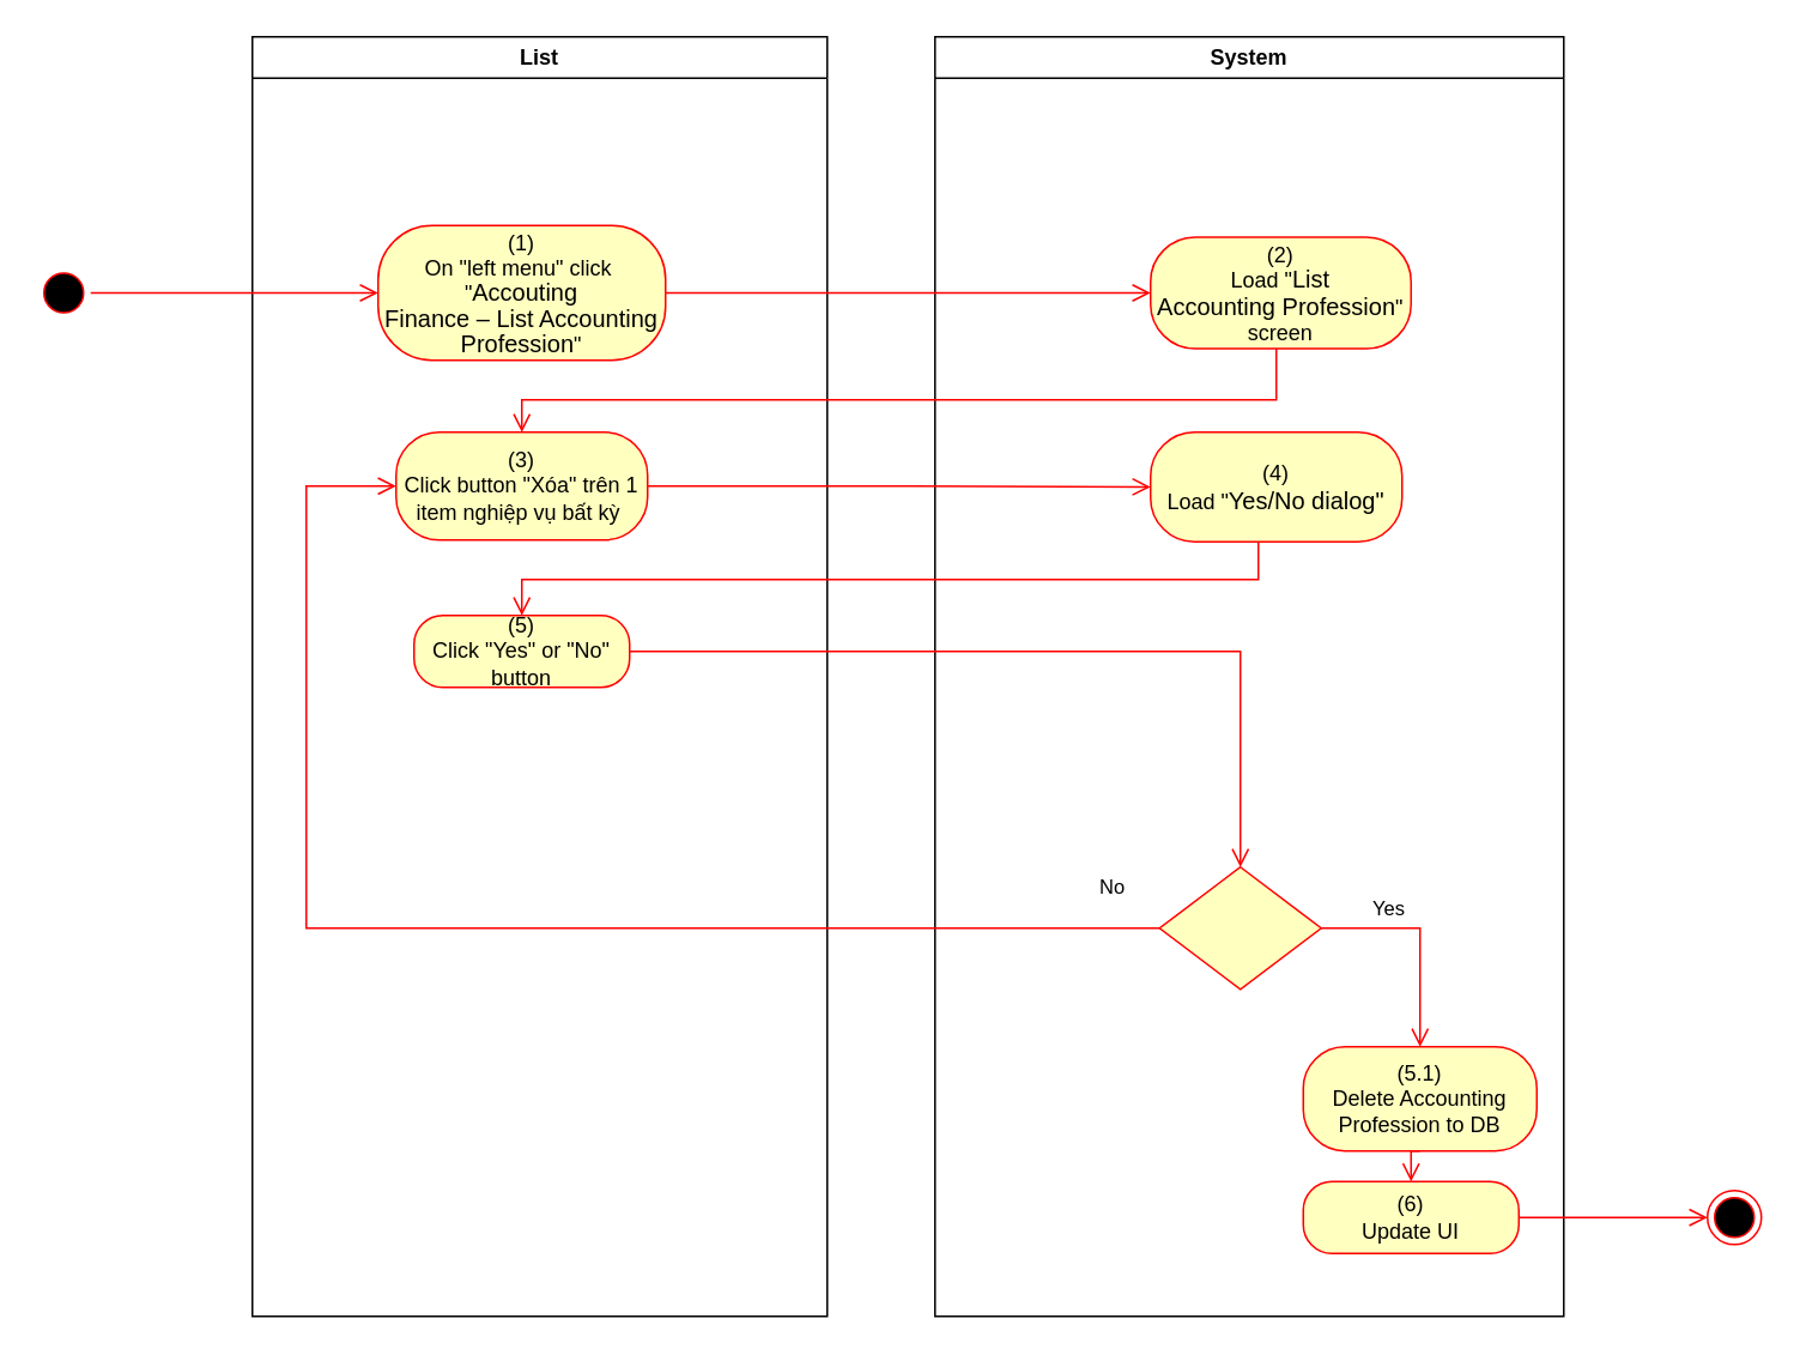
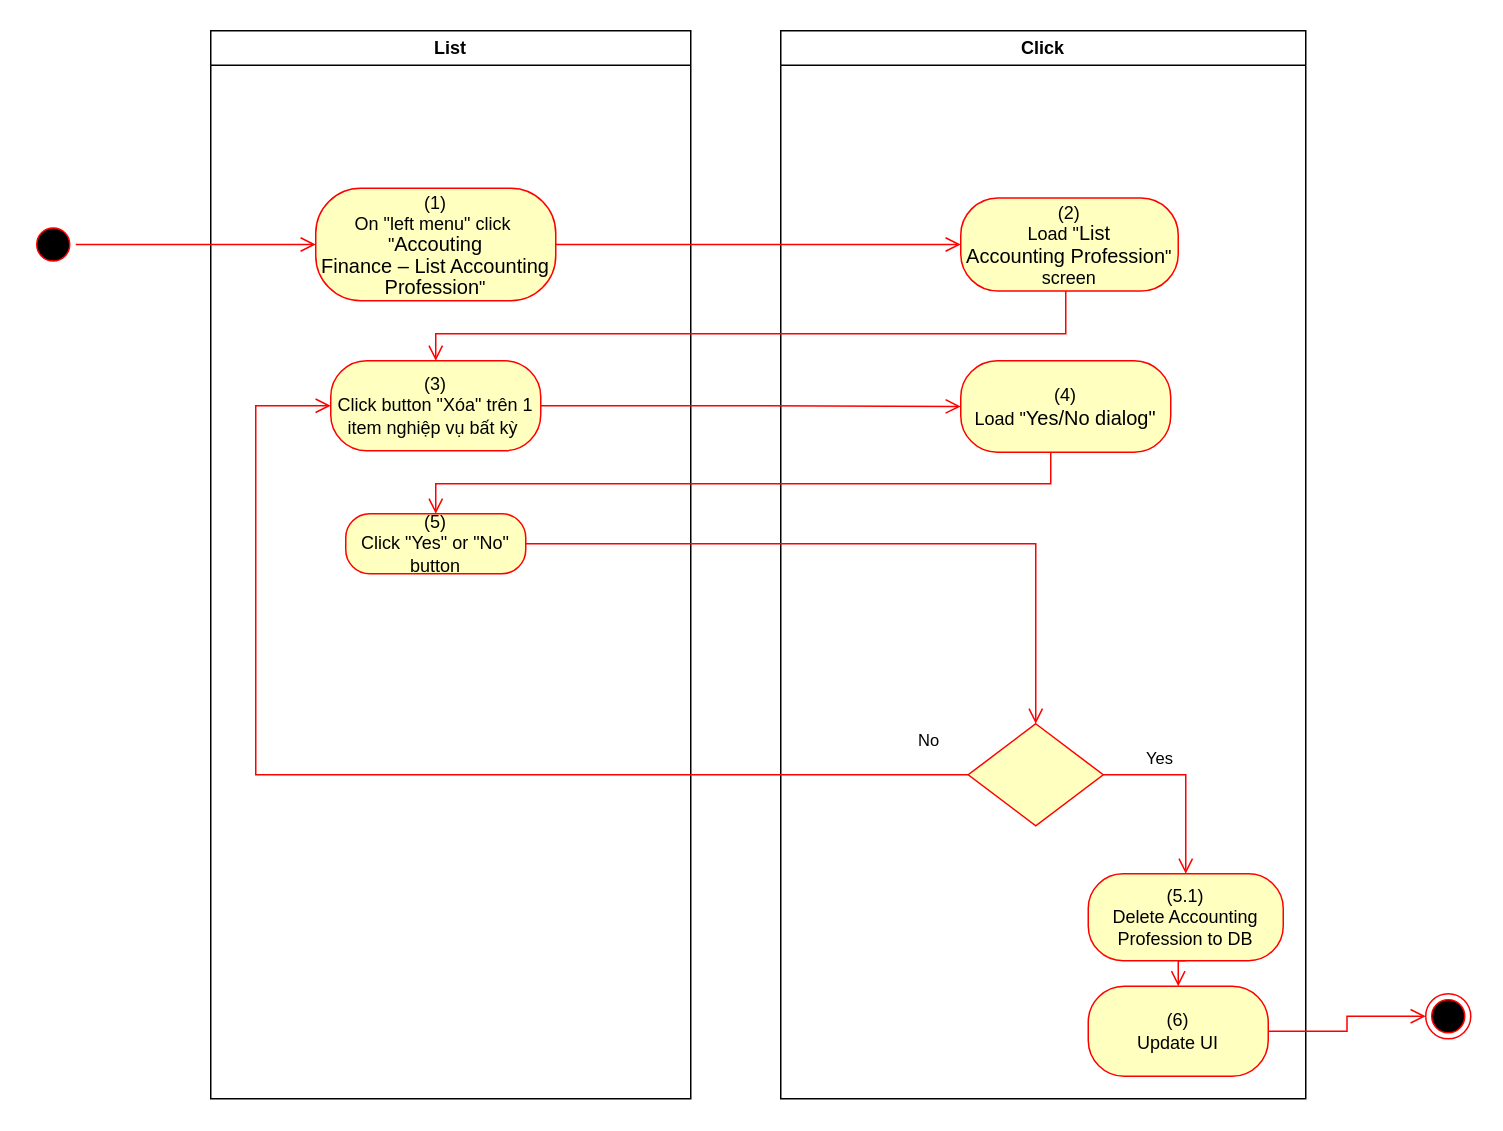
  <mxCell id="0" />
  <mxCell id="1" parent="0" />
  <mxCell id="2" value="List" style="swimlane;whiteSpace=wrap" parent="1" vertex="1"><mxGeometry x="140" y="20" width="320" height="712" as="geometry"><mxRectangle x="120" y="128" width="60" height="23" as="alternateBounds" /></mxGeometry></mxCell>
  <mxCell id="3" value="(1)&lt;br style=&quot;padding: 0px ; margin: 0px&quot;&gt;On &quot;left menu&quot; click&amp;nbsp;&lt;br style=&quot;padding: 0px ; margin: 0px&quot;&gt;&quot;&lt;span lang=&quot;EN-GB&quot; style=&quot;font-size: 10pt ; line-height: 14.267px ; font-family: &amp;#34;arial&amp;#34; , sans-serif&quot;&gt;Accouting&lt;br&gt;Finance – List Accounting Profession&lt;/span&gt;&quot;" style="rounded=1;whiteSpace=wrap;html=1;arcSize=40;fontColor=#000000;fillColor=#ffffc0;strokeColor=#ff0000;" parent="2" vertex="1"><mxGeometry x="70" y="105" width="160" height="75" as="geometry" /></mxCell>
  <mxCell id="4" value="(3)&lt;br&gt;Click button &quot;Xóa&quot; trên 1 item nghiệp vụ bất kỳ&amp;nbsp;" style="rounded=1;whiteSpace=wrap;html=1;arcSize=40;fontColor=#000000;fillColor=#ffffc0;strokeColor=#ff0000;" parent="2" vertex="1"><mxGeometry x="80" y="220" width="140" height="60" as="geometry" /></mxCell>
  <mxCell id="5" value="(5)&lt;br&gt;Click &quot;Yes&quot; or &quot;No&quot; button" style="rounded=1;whiteSpace=wrap;html=1;arcSize=40;fontColor=#000000;fillColor=#ffffc0;strokeColor=#ff0000;" parent="2" vertex="1"><mxGeometry x="90" y="322" width="120" height="40" as="geometry" /></mxCell>
- <mxCell id="6" value="System" style="swimlane;whiteSpace=wrap;startSize=23;" parent="1" vertex="1"><mxGeometry x="520" y="20" width="350" height="712" as="geometry" /></mxCell>
+ <mxCell id="6" value="Click" style="swimlane;whiteSpace=wrap;startSize=23;" parent="1" vertex="1"><mxGeometry x="520" y="20" width="350" height="712" as="geometry" /></mxCell>
  <mxCell id="7" value="(2)&lt;br&gt;Load &quot;&lt;span lang=&quot;EN-GB&quot; style=&quot;font-size: 10pt ; line-height: 14.267px ; font-family: &amp;#34;arial&amp;#34; , sans-serif&quot;&gt;List&lt;br&gt;Accounting Profession&lt;/span&gt;&quot; screen" style="rounded=1;whiteSpace=wrap;html=1;arcSize=40;fontColor=#000000;fillColor=#ffffc0;strokeColor=#ff0000;" parent="6" vertex="1"><mxGeometry x="120" y="111.5" width="145" height="62" as="geometry" /></mxCell>
  <mxCell id="8" value="" style="rhombus;whiteSpace=wrap;html=1;fillColor=#ffffc0;strokeColor=#ff0000;" parent="6" vertex="1"><mxGeometry x="125" y="462" width="90" height="68" as="geometry" /></mxCell>
  <mxCell id="9" value="Yes" style="edgeStyle=orthogonalEdgeStyle;html=1;align=left;verticalAlign=top;endArrow=open;endSize=8;strokeColor=#ff0000;rounded=0;exitX=1;exitY=0.5;exitDx=0;exitDy=0;" parent="6" source="8" target="10" edge="1"><mxGeometry x="-0.549" y="24" relative="1" as="geometry"><mxPoint x="170" y="552" as="targetPoint" /><mxPoint as="offset" /></mxGeometry></mxCell>
  <mxCell id="10" value="(5.1)&lt;br&gt;Delete Accounting Profession to DB" style="rounded=1;whiteSpace=wrap;html=1;arcSize=40;fontColor=#000000;fillColor=#ffffc0;strokeColor=#ff0000;" parent="6" vertex="1"><mxGeometry x="205" y="562" width="130" height="58" as="geometry" /></mxCell>
- <mxCell id="11" value="(6)&lt;br&gt;Update UI" style="rounded=1;whiteSpace=wrap;html=1;arcSize=40;fontColor=#000000;fillColor=#ffffc0;strokeColor=#ff0000;" parent="6" vertex="1"><mxGeometry x="205" y="637" width="120" height="40" as="geometry" /></mxCell>
+ <mxCell id="11" value="(6)&lt;br&gt;Update UI" style="rounded=1;whiteSpace=wrap;html=1;arcSize=40;fontColor=#000000;fillColor=#ffffc0;strokeColor=#ff0000;" parent="6" vertex="1"><mxGeometry x="205" y="637" width="120" height="60" as="geometry" /></mxCell>
  <mxCell id="12" value="" style="edgeStyle=orthogonalEdgeStyle;html=1;verticalAlign=bottom;endArrow=open;endSize=8;strokeColor=#ff0000;rounded=0;exitX=0.5;exitY=1;exitDx=0;exitDy=0;entryX=0.5;entryY=0;entryDx=0;entryDy=0;" parent="6" source="10" target="11" edge="1"><mxGeometry relative="1" as="geometry"><mxPoint x="170" y="642" as="targetPoint" /></mxGeometry></mxCell>
  <mxCell id="13" value="(4)&lt;br&gt;Load &quot;&lt;font face=&quot;arial, sans-serif&quot;&gt;&lt;span style=&quot;font-size: 13.333px&quot;&gt;Yes/No dialog&quot;&lt;/span&gt;&lt;/font&gt;" style="rounded=1;whiteSpace=wrap;html=1;arcSize=40;fontColor=#000000;fillColor=#ffffc0;strokeColor=#ff0000;" parent="6" vertex="1"><mxGeometry x="120" y="220" width="140" height="61" as="geometry" /></mxCell>
  <mxCell id="14" value="" style="ellipse;html=1;shape=startState;fillColor=#000000;strokeColor=#ff0000;" parent="1" vertex="1"><mxGeometry x="20" y="147.5" width="30" height="30" as="geometry" /></mxCell>
  <mxCell id="15" value="" style="edgeStyle=orthogonalEdgeStyle;html=1;verticalAlign=bottom;endArrow=open;endSize=8;strokeColor=#ff0000;rounded=0;entryX=0;entryY=0.5;entryDx=0;entryDy=0;" parent="1" source="14" target="3" edge="1"><mxGeometry relative="1" as="geometry"><mxPoint x="200" y="145" as="targetPoint" /></mxGeometry></mxCell>
  <mxCell id="16" value="" style="edgeStyle=orthogonalEdgeStyle;html=1;verticalAlign=bottom;endArrow=open;endSize=8;strokeColor=#ff0000;rounded=0;entryX=0;entryY=0.5;entryDx=0;entryDy=0;" parent="1" source="3" target="7" edge="1"><mxGeometry relative="1" as="geometry"><mxPoint x="600" y="163" as="targetPoint" /></mxGeometry></mxCell>
  <mxCell id="17" value="" style="edgeStyle=orthogonalEdgeStyle;html=1;verticalAlign=bottom;endArrow=open;endSize=8;strokeColor=#ff0000;rounded=0;entryX=0.5;entryY=0;entryDx=0;entryDy=0;" parent="1" source="7" target="4" edge="1"><mxGeometry relative="1" as="geometry"><mxPoint x="685" y="242" as="targetPoint" /><Array as="points"><mxPoint x="710" y="222" /><mxPoint x="290" y="222" /></Array></mxGeometry></mxCell>
  <mxCell id="18" value="" style="ellipse;html=1;shape=endState;fillColor=#000000;strokeColor=#ff0000;" parent="1" vertex="1"><mxGeometry x="950" y="662" width="30" height="30" as="geometry" /></mxCell>
  <mxCell id="19" value="" style="edgeStyle=orthogonalEdgeStyle;html=1;verticalAlign=bottom;endArrow=open;endSize=8;strokeColor=#ff0000;rounded=0;exitX=1;exitY=0.5;exitDx=0;exitDy=0;entryX=0;entryY=0.5;entryDx=0;entryDy=0;" parent="1" source="11" target="18" edge="1"><mxGeometry relative="1" as="geometry"><mxPoint x="820" y="652" as="targetPoint" /><mxPoint x="820" y="592" as="sourcePoint" /></mxGeometry></mxCell>
  <mxCell id="20" value="" style="edgeStyle=orthogonalEdgeStyle;html=1;verticalAlign=bottom;endArrow=open;endSize=8;strokeColor=#ff0000;rounded=0;entryX=0;entryY=0.5;entryDx=0;entryDy=0;" parent="1" source="4" target="13" edge="1"><mxGeometry relative="1" as="geometry"><mxPoint x="280" y="355" as="targetPoint" /></mxGeometry></mxCell>
  <mxCell id="21" value="" style="edgeStyle=orthogonalEdgeStyle;html=1;verticalAlign=bottom;endArrow=open;endSize=8;strokeColor=#ff0000;rounded=0;entryX=0.5;entryY=0;entryDx=0;entryDy=0;" parent="1" source="13" target="5" edge="1"><mxGeometry relative="1" as="geometry"><mxPoint x="690" y="352" as="targetPoint" /><Array as="points"><mxPoint x="700" y="322" /><mxPoint x="290" y="322" /></Array></mxGeometry></mxCell>
  <mxCell id="22" value="" style="edgeStyle=orthogonalEdgeStyle;html=1;verticalAlign=bottom;endArrow=open;endSize=8;strokeColor=#ff0000;rounded=0;entryX=0.5;entryY=0;entryDx=0;entryDy=0;" parent="1" source="5" target="8" edge="1"><mxGeometry relative="1" as="geometry"><mxPoint x="700" y="442" as="targetPoint" /></mxGeometry></mxCell>
  <mxCell id="23" value="No" style="edgeStyle=orthogonalEdgeStyle;html=1;align=left;verticalAlign=bottom;endArrow=open;endSize=8;strokeColor=#ff0000;rounded=0;entryX=0;entryY=0.5;entryDx=0;entryDy=0;exitX=0;exitY=0.5;exitDx=0;exitDy=0;" parent="1" source="8" target="4" edge="1"><mxGeometry x="-0.909" y="-14" relative="1" as="geometry"><mxPoint x="590" y="572" as="targetPoint" /><Array as="points"><mxPoint x="170" y="516" /><mxPoint x="170" y="270" /></Array><mxPoint as="offset" /></mxGeometry></mxCell>
